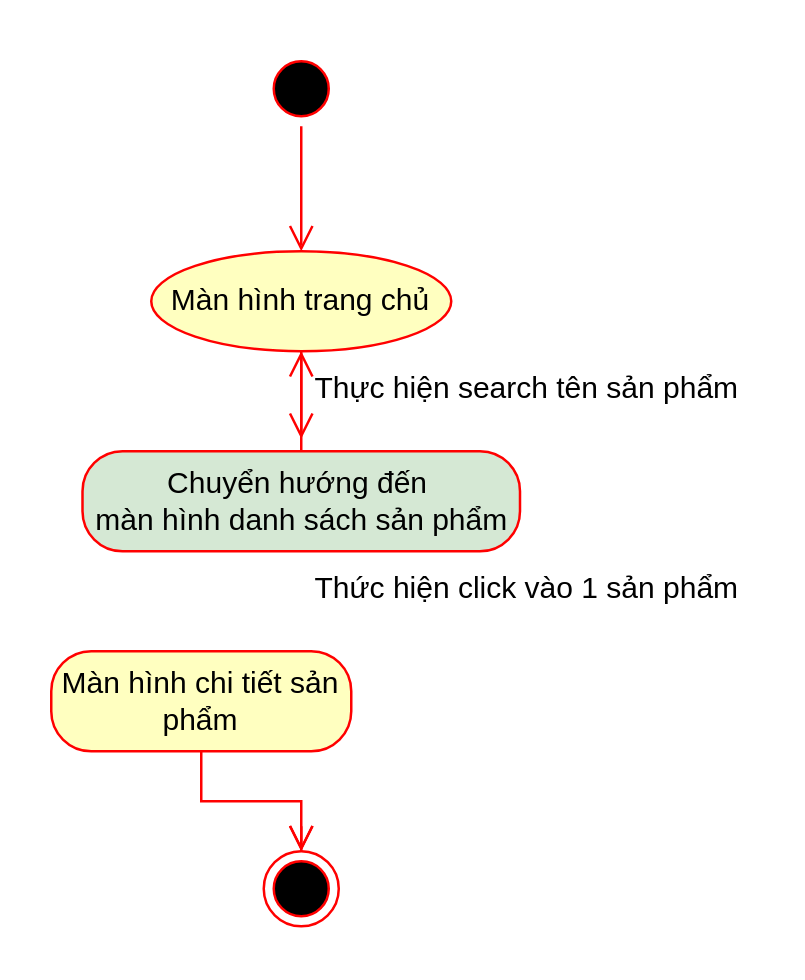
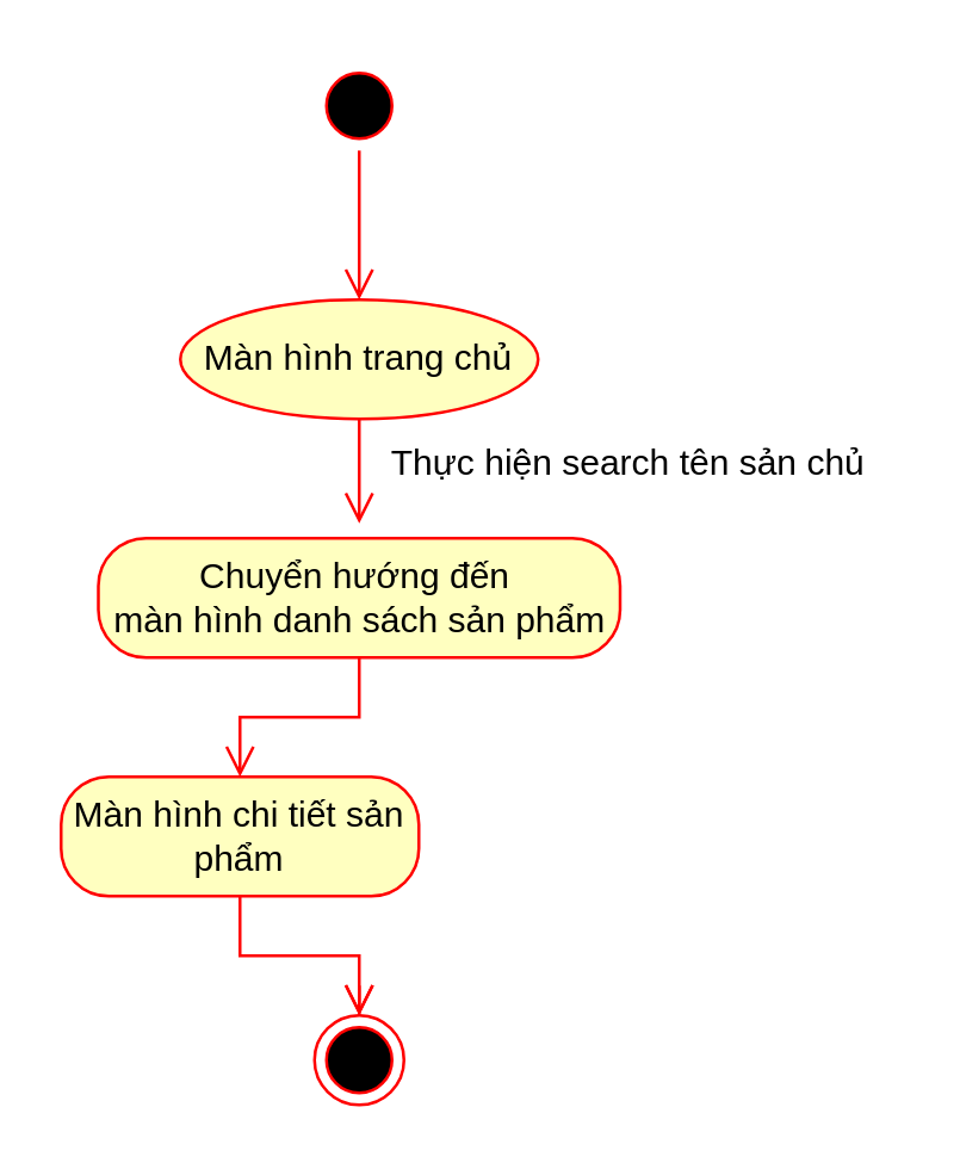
  <mxCell id="0" />
  <mxCell id="1" parent="0" />
  <mxCell id="2" value="Màn hình trang chủ" style="ellipse;whiteSpace=wrap;html=1;arcSize=40;fontColor=#000000;fillColor=#ffffc0;strokeColor=#ff0000;" vertex="1" parent="1"><mxGeometry x="60" y="100" width="120" height="40" as="geometry" /></mxCell>
  <mxCell id="3" value="" style="edgeStyle=orthogonalEdgeStyle;html=1;verticalAlign=bottom;endArrow=open;endSize=8;strokeColor=#ff0000;rounded=0;" edge="1" source="2" parent="1"><mxGeometry relative="1" as="geometry"><mxPoint x="120" y="175" as="targetPoint" /></mxGeometry></mxCell>
- <mxCell id="4" value="Chuyển hướng đến&amp;nbsp;&lt;br&gt;màn hình danh sách sản phẩm" style="rounded=1;whiteSpace=wrap;html=1;arcSize=40;fontColor=#000000;fillColor=#d5e8d4;strokeColor=#ff0000;" vertex="1" parent="1"><mxGeometry x="32.5" y="180" width="175" height="40" as="geometry" /></mxCell>
- <mxCell id="5" value="" style="edgeStyle=orthogonalEdgeStyle;html=1;verticalAlign=bottom;endArrow=open;endSize=8;strokeColor=#ff0000;rounded=0;" edge="1" source="4" parent="1" target="2"><mxGeometry relative="1" as="geometry"><mxPoint x="120" y="280" as="targetPoint" /></mxGeometry></mxCell>
+ <mxCell id="4" value="Chuyển hướng đến&amp;nbsp;&lt;br&gt;màn hình danh sách sản phẩm" style="rounded=1;whiteSpace=wrap;html=1;arcSize=40;fontColor=#000000;fillColor=#ffffc0;strokeColor=#ff0000;" vertex="1" parent="1"><mxGeometry x="32.5" y="180" width="175" height="40" as="geometry" /></mxCell>
+ <mxCell id="5" value="" style="edgeStyle=orthogonalEdgeStyle;html=1;verticalAlign=bottom;endArrow=open;endSize=8;strokeColor=#ff0000;rounded=0;entryX=0.5;entryY=0;entryDx=0;entryDy=0;" edge="1" source="4" parent="1" target="6"><mxGeometry relative="1" as="geometry"><mxPoint x="120" y="280" as="targetPoint" /></mxGeometry></mxCell>
  <mxCell id="6" value="Màn hình chi tiết sản phẩm" style="rounded=1;whiteSpace=wrap;html=1;arcSize=40;fontColor=#000000;fillColor=#ffffc0;strokeColor=#ff0000;" vertex="1" parent="1"><mxGeometry x="20" y="260" width="120" height="40" as="geometry" /></mxCell>
  <mxCell id="7" value="" style="edgeStyle=orthogonalEdgeStyle;html=1;verticalAlign=bottom;endArrow=open;endSize=8;strokeColor=#ff0000;rounded=0;" edge="1" source="9" parent="1"><mxGeometry relative="1" as="geometry"><mxPoint x="120" y="340" as="targetPoint" /></mxGeometry></mxCell>
  <mxCell id="8" value="" style="edgeStyle=orthogonalEdgeStyle;html=1;verticalAlign=bottom;endArrow=open;endSize=8;strokeColor=#ff0000;rounded=0;" edge="1" parent="1" source="6" target="9"><mxGeometry relative="1" as="geometry"><mxPoint x="120" y="340" as="targetPoint" /><mxPoint x="120" y="300" as="sourcePoint" /></mxGeometry></mxCell>
  <mxCell id="9" value="" style="ellipse;html=1;shape=endState;fillColor=#000000;strokeColor=#ff0000;" vertex="1" parent="1"><mxGeometry x="105" y="340" width="30" height="30" as="geometry" /></mxCell>
  <mxCell id="10" value="" style="ellipse;html=1;shape=startState;fillColor=#000000;strokeColor=#ff0000;" vertex="1" parent="1"><mxGeometry x="105" y="20" width="30" height="30" as="geometry" /></mxCell>
  <mxCell id="11" value="" style="edgeStyle=orthogonalEdgeStyle;html=1;verticalAlign=bottom;endArrow=open;endSize=8;strokeColor=#ff0000;rounded=0;entryX=0.5;entryY=0;entryDx=0;entryDy=0;" edge="1" source="10" parent="1" target="2"><mxGeometry relative="1" as="geometry"><mxPoint x="190" y="290" as="targetPoint" /></mxGeometry></mxCell>
- <mxCell id="12" value="Thực hiện search tên sản phẩm" style="text;html=1;align=center;verticalAlign=middle;resizable=0;points=[];autosize=1;strokeColor=none;fillColor=none;" vertex="1" parent="1"><mxGeometry x="125" y="140" width="170" height="30" as="geometry" /></mxCell>
- <mxCell id="13" value="Thức hiện click vào 1 sản phẩm" style="text;html=1;align=center;verticalAlign=middle;resizable=0;points=[];autosize=1;strokeColor=none;fillColor=none;" vertex="1" parent="1"><mxGeometry x="120" y="220" width="180" height="30" as="geometry" /></mxCell>
+ <mxCell id="12" value="Thực hiện search tên sản chủ" style="text;html=1;align=center;verticalAlign=middle;resizable=0;points=[];autosize=1;strokeColor=none;fillColor=none;" vertex="1" parent="1"><mxGeometry x="125" y="140" width="170" height="30" as="geometry" /></mxCell>
